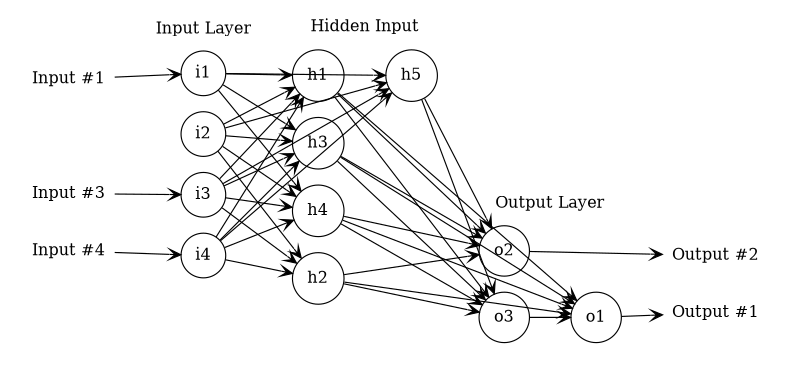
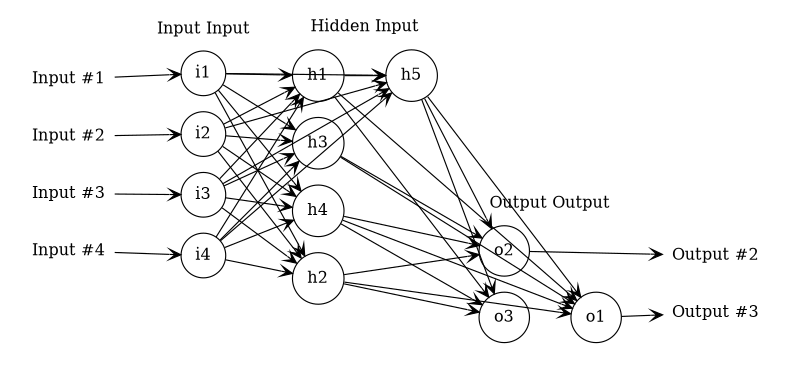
  digraph {
    nodesep=.2
    rankdir=LR
    splines=line
    node [color=black shape=circle style=solid]
    edge [arrowhead=vee]
    n1 [color=white label="Input #1" shape=plaintext]
+   n2 [color=white label="Input #2" shape=plaintext]
    n3 [color=white label="Input #3" shape=plaintext]
    n4 [color=white label="Input #4" shape=plaintext]
    i1
    i2
    i3
    i4
    h1
    h2
    h3
    h4
    h5
    o1
    o2
    o3
-   n17 [color=white label="Output #1" shape=plaintext]
+   n17 [color=white label="Output #3" shape=plaintext]
    n18 [color=white label="Output #2" shape=plaintext]
    subgraph cluster_1 {
      color=white
      n1
+     n2
      n3
      n4
    }
    subgraph cluster_2 {
      color=white
-     label="Input Layer"
+     label="Input Input"
      i1
      i2
      i3
      i4
    }
    subgraph cluster_3 {
      color=white
      label="Hidden Input"
      h1
      h2
      h3
      h4
      h5
    }
    subgraph cluster_4 {
      color=white
-     label="Output Layer"
+     label="Output Output"
      o1
      o2
      o3
    }
    subgraph cluster_5 {
      color=white
      n17
      n18
    }
    n1 -> i1
+   n2 -> i2
    n3 -> i3
    n4 -> i4
    i1 -> h1
+   i1 -> h2
    i1 -> h3
    i1 -> h4
    i1 -> h5
    i2 -> h1
    i2 -> h2
    i2 -> h3
    i2 -> h4
    i2 -> h5
    i3 -> h1
    i3 -> h2
    i3 -> h3
    i3 -> h4
    i3 -> h5
    i4 -> h1
    i4 -> h2
    i4 -> h3
    i4 -> h4
    i4 -> h5
    h1 -> o1
-   h1 -> o2
+   h1 -> h5
    h1 -> o3
    h2 -> o1
    h2 -> o2
    h2 -> o3
    h3 -> o1
    h3 -> o2
-   h3 -> o3
    h4 -> o1
    h4 -> o2
    h4 -> o3
-   o3 -> o1
+   h5 -> o1
    h5 -> o2
    h5 -> o3
    o1 -> n17
    o2 -> n18
  }
